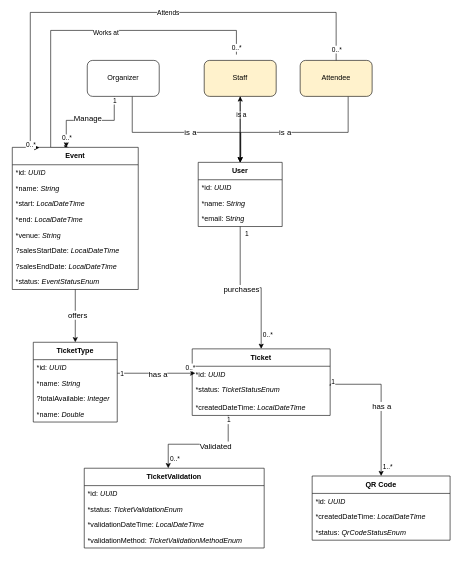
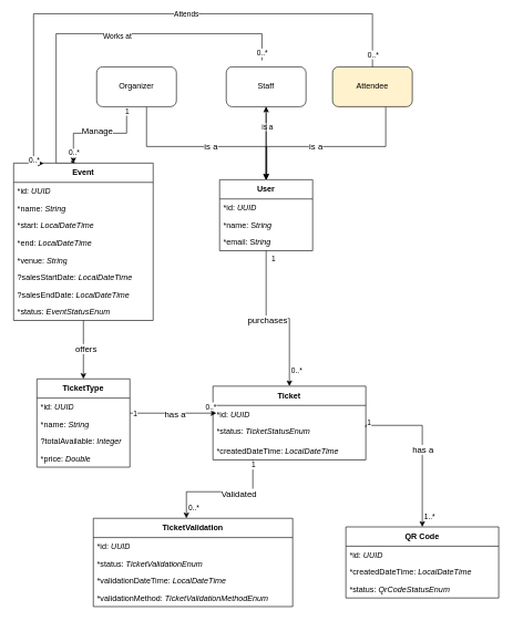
  <mxCell id="0" />
  <mxCell id="1" parent="0" />
  <mxCell id="2" style="edgeStyle=orthogonalEdgeStyle;rounded=0;orthogonalLoop=1;jettySize=auto;html=1;entryX=0.5;entryY=0;entryDx=0;entryDy=0;" edge="1" parent="1" source="8" target="35"><mxGeometry relative="1" as="geometry"><Array as="points"><mxPoint x="220" y="220" /><mxPoint x="400" y="220" /></Array></mxGeometry></mxCell>
  <mxCell id="3" value="is a" style="edgeLabel;html=1;align=center;verticalAlign=middle;resizable=0;points=[];fontSize=13;" vertex="1" connectable="0" parent="2"><mxGeometry x="0.077" y="1" relative="1" as="geometry"><mxPoint as="offset" /></mxGeometry></mxCell>
  <mxCell id="4" style="edgeStyle=orthogonalEdgeStyle;rounded=0;orthogonalLoop=1;jettySize=auto;html=1;" edge="1" parent="1" source="8" target="21"><mxGeometry relative="1" as="geometry"><Array as="points"><mxPoint x="190" y="200" /><mxPoint x="110" y="200" /></Array></mxGeometry></mxCell>
  <mxCell id="5" value="Manage" style="edgeLabel;html=1;align=center;verticalAlign=middle;resizable=0;points=[];fontSize=13;" vertex="1" connectable="0" parent="4"><mxGeometry x="0.033" y="-5" relative="1" as="geometry"><mxPoint as="offset" /></mxGeometry></mxCell>
  <mxCell id="6" value="1" style="edgeLabel;html=1;align=center;verticalAlign=middle;resizable=0;points=[];" vertex="1" connectable="0" parent="4"><mxGeometry x="-0.924" relative="1" as="geometry"><mxPoint as="offset" /></mxGeometry></mxCell>
  <mxCell id="7" value="0..*" style="edgeLabel;html=1;align=center;verticalAlign=middle;resizable=0;points=[];" vertex="1" connectable="0" parent="4"><mxGeometry x="0.809" relative="1" as="geometry"><mxPoint as="offset" /></mxGeometry></mxCell>
  <mxCell id="8" value="Organizer" style="rounded=1;whiteSpace=wrap;html=1;" vertex="1" parent="1"><mxGeometry x="145" y="100" width="120" height="60" as="geometry" /></mxCell>
  <mxCell id="9" style="edgeStyle=orthogonalEdgeStyle;rounded=0;orthogonalLoop=1;jettySize=auto;html=1;" edge="1" parent="1" source="15"><mxGeometry relative="1" as="geometry"><mxPoint x="400" y="270" as="targetPoint" /></mxGeometry></mxCell>
  <mxCell id="10" value="is a" style="edgeLabel;html=1;align=center;verticalAlign=middle;resizable=0;points=[];" vertex="1" connectable="0" parent="9"><mxGeometry x="-0.461" y="1" relative="1" as="geometry"><mxPoint as="offset" /></mxGeometry></mxCell>
  <mxCell id="11" style="edgeStyle=orthogonalEdgeStyle;rounded=0;orthogonalLoop=1;jettySize=auto;html=1;entryX=0.452;entryY=0.002;entryDx=0;entryDy=0;entryPerimeter=0;" edge="1" parent="1" target="21"><mxGeometry relative="1" as="geometry"><mxPoint x="84" y="240" as="targetPoint" /><mxPoint x="393.708" y="90.3" as="sourcePoint" /><Array as="points"><mxPoint x="394" y="50" /><mxPoint x="84" y="50" /><mxPoint x="84" y="245" /></Array></mxGeometry></mxCell>
  <mxCell id="12" value="Works at" style="edgeLabel;html=1;align=center;verticalAlign=middle;resizable=0;points=[];" vertex="1" connectable="0" parent="11"><mxGeometry x="-0.1" y="3" relative="1" as="geometry"><mxPoint as="offset" /></mxGeometry></mxCell>
  <mxCell id="13" value="0..*" style="edgeLabel;html=1;align=center;verticalAlign=middle;resizable=0;points=[];" vertex="1" connectable="0" parent="11"><mxGeometry x="0.891" y="-1" relative="1" as="geometry"><mxPoint y="13" as="offset" /></mxGeometry></mxCell>
  <mxCell id="14" value="0..*" style="edgeLabel;html=1;align=center;verticalAlign=middle;resizable=0;points=[];" vertex="1" connectable="0" parent="11"><mxGeometry x="-0.96" relative="1" as="geometry"><mxPoint as="offset" /></mxGeometry></mxCell>
- <mxCell id="15" value="Staff" style="rounded=1;whiteSpace=wrap;html=1;fillColor=#fff2cc;" vertex="1" parent="1"><mxGeometry x="340" y="100" width="120" height="60" as="geometry" /></mxCell>
+ <mxCell id="15" value="Staff" style="rounded=1;whiteSpace=wrap;html=1;" vertex="1" parent="1"><mxGeometry x="340" y="100" width="120" height="60" as="geometry" /></mxCell>
  <mxCell id="16" style="edgeStyle=orthogonalEdgeStyle;rounded=0;orthogonalLoop=1;jettySize=auto;html=1;entryX=0.5;entryY=0;entryDx=0;entryDy=0;" edge="1" parent="1" source="18" target="35"><mxGeometry relative="1" as="geometry"><mxPoint x="400" y="250" as="targetPoint" /><Array as="points"><mxPoint x="580" y="220" /><mxPoint x="401" y="220" /><mxPoint x="401" y="260" /><mxPoint x="400" y="260" /></Array></mxGeometry></mxCell>
  <mxCell id="17" value="is a" style="edgeLabel;html=1;align=center;verticalAlign=middle;resizable=0;points=[];fontSize=13;" vertex="1" connectable="0" parent="16"><mxGeometry x="0.148" y="-1" relative="1" as="geometry"><mxPoint as="offset" /></mxGeometry></mxCell>
  <mxCell id="18" value="Attendee" style="rounded=1;whiteSpace=wrap;html=1;fillColor=#fff2cc;" vertex="1" parent="1"><mxGeometry x="500" y="100" width="120" height="60" as="geometry" /></mxCell>
  <mxCell id="19" style="edgeStyle=orthogonalEdgeStyle;rounded=0;orthogonalLoop=1;jettySize=auto;html=1;entryX=0.5;entryY=0;entryDx=0;entryDy=0;" edge="1" parent="1" source="21" target="51"><mxGeometry relative="1" as="geometry" /></mxCell>
  <mxCell id="20" value="offers" style="edgeLabel;html=1;align=center;verticalAlign=middle;resizable=0;points=[];fontSize=13;" vertex="1" connectable="0" parent="19"><mxGeometry x="-0.042" y="3" relative="1" as="geometry"><mxPoint as="offset" /></mxGeometry></mxCell>
  <mxCell id="21" value="Event" style="swimlane;fontStyle=1;align=center;verticalAlign=middle;childLayout=stackLayout;horizontal=1;startSize=29;horizontalStack=0;resizeParent=1;resizeParentMax=0;resizeLast=0;collapsible=0;marginBottom=0;html=1;whiteSpace=wrap;" vertex="1" parent="1"><mxGeometry x="20" y="245" width="210" height="237" as="geometry" /></mxCell>
  <mxCell id="22" value="*id:&amp;nbsp;&lt;i&gt;UUID&lt;/i&gt;" style="text;strokeColor=none;fillColor=none;align=left;verticalAlign=top;spacingLeft=4;spacingRight=4;overflow=hidden;rotatable=0;points=[[0,0.5],[1,0.5]];portConstraint=eastwest;whiteSpace=wrap;html=1;" vertex="1" parent="21"><mxGeometry y="29" width="210" height="26" as="geometry" /></mxCell>
  <mxCell id="23" value="&lt;span style=&quot;text-align: center;&quot;&gt;*name: &lt;i&gt;String&lt;/i&gt;&lt;/span&gt;" style="text;strokeColor=none;fillColor=none;align=left;verticalAlign=top;spacingLeft=4;spacingRight=4;overflow=hidden;rotatable=0;points=[[0,0.5],[1,0.5]];portConstraint=eastwest;whiteSpace=wrap;html=1;" vertex="1" parent="21"><mxGeometry y="55" width="210" height="26" as="geometry" /></mxCell>
  <mxCell id="24" value="*start: &lt;i&gt;LocalDateTime&lt;/i&gt;" style="text;strokeColor=none;fillColor=none;align=left;verticalAlign=top;spacingLeft=4;spacingRight=4;overflow=hidden;rotatable=0;points=[[0,0.5],[1,0.5]];portConstraint=eastwest;whiteSpace=wrap;html=1;" vertex="1" parent="21"><mxGeometry y="81" width="210" height="26" as="geometry" /></mxCell>
  <mxCell id="25" value="*end: &lt;i&gt;LocalDateTime&lt;/i&gt;" style="text;strokeColor=none;fillColor=none;align=left;verticalAlign=top;spacingLeft=4;spacingRight=4;overflow=hidden;rotatable=0;points=[[0,0.5],[1,0.5]];portConstraint=eastwest;whiteSpace=wrap;html=1;" vertex="1" parent="21"><mxGeometry y="107" width="210" height="26" as="geometry" /></mxCell>
  <mxCell id="26" value="*venue: &lt;i&gt;String&lt;/i&gt;" style="text;strokeColor=none;fillColor=none;align=left;verticalAlign=top;spacingLeft=4;spacingRight=4;overflow=hidden;rotatable=0;points=[[0,0.5],[1,0.5]];portConstraint=eastwest;whiteSpace=wrap;html=1;" vertex="1" parent="21"><mxGeometry y="133" width="210" height="26" as="geometry" /></mxCell>
  <mxCell id="27" value="?salesStartDate: &lt;i&gt;LocalDateTime&lt;/i&gt;" style="text;strokeColor=none;fillColor=none;align=left;verticalAlign=top;spacingLeft=4;spacingRight=4;overflow=hidden;rotatable=0;points=[[0,0.5],[1,0.5]];portConstraint=eastwest;whiteSpace=wrap;html=1;" vertex="1" parent="21"><mxGeometry y="159" width="210" height="26" as="geometry" /></mxCell>
  <mxCell id="28" value="?salesEndDate:&amp;nbsp;&lt;i&gt;LocalDateTime&lt;/i&gt;" style="text;strokeColor=none;fillColor=none;align=left;verticalAlign=top;spacingLeft=4;spacingRight=4;overflow=hidden;rotatable=0;points=[[0,0.5],[1,0.5]];portConstraint=eastwest;whiteSpace=wrap;html=1;" vertex="1" parent="21"><mxGeometry y="185" width="210" height="26" as="geometry" /></mxCell>
  <mxCell id="29" value="*status: &lt;i&gt;EventStatusEnum&lt;/i&gt;" style="text;strokeColor=none;fillColor=none;align=left;verticalAlign=top;spacingLeft=4;spacingRight=4;overflow=hidden;rotatable=0;points=[[0,0.5],[1,0.5]];portConstraint=eastwest;whiteSpace=wrap;html=1;" vertex="1" parent="21"><mxGeometry y="211" width="210" height="26" as="geometry" /></mxCell>
  <mxCell id="30" value="" style="edgeStyle=orthogonalEdgeStyle;rounded=0;orthogonalLoop=1;jettySize=auto;html=1;fontSize=13;" edge="1" parent="1" source="35" target="15"><mxGeometry relative="1" as="geometry" /></mxCell>
  <mxCell id="31" style="edgeStyle=orthogonalEdgeStyle;rounded=0;orthogonalLoop=1;jettySize=auto;html=1;entryX=0.5;entryY=0;entryDx=0;entryDy=0;" edge="1" parent="1" source="35" target="47"><mxGeometry relative="1" as="geometry" /></mxCell>
  <mxCell id="32" value="purchases" style="edgeLabel;html=1;align=center;verticalAlign=middle;resizable=0;points=[];fontSize=13;" vertex="1" connectable="0" parent="31"><mxGeometry x="-0.138" y="-2" relative="1" as="geometry"><mxPoint as="offset" /></mxGeometry></mxCell>
  <mxCell id="33" value="0..*" style="edgeLabel;html=1;align=center;verticalAlign=middle;resizable=0;points=[];" vertex="1" connectable="0" parent="31"><mxGeometry x="0.765" y="-1" relative="1" as="geometry"><mxPoint x="11" y="3" as="offset" /></mxGeometry></mxCell>
  <mxCell id="34" value="1" style="edgeLabel;html=1;align=center;verticalAlign=middle;resizable=0;points=[];" vertex="1" connectable="0" parent="31"><mxGeometry x="-0.928" relative="1" as="geometry"><mxPoint x="10" y="3" as="offset" /></mxGeometry></mxCell>
  <mxCell id="35" value="User" style="swimlane;fontStyle=1;align=center;verticalAlign=middle;childLayout=stackLayout;horizontal=1;startSize=29;horizontalStack=0;resizeParent=1;resizeParentMax=0;resizeLast=0;collapsible=0;marginBottom=0;html=1;whiteSpace=wrap;" vertex="1" parent="1"><mxGeometry x="330" y="270" width="140" height="107" as="geometry" /></mxCell>
  <mxCell id="36" value="*id:&amp;nbsp;&lt;i&gt;UUID&lt;/i&gt;" style="text;strokeColor=none;fillColor=none;align=left;verticalAlign=top;spacingLeft=4;spacingRight=4;overflow=hidden;rotatable=0;points=[[0,0.5],[1,0.5]];portConstraint=eastwest;whiteSpace=wrap;html=1;" vertex="1" parent="35"><mxGeometry y="29" width="140" height="26" as="geometry" /></mxCell>
  <mxCell id="37" value="&lt;div&gt;*name: S&lt;i&gt;tring&lt;/i&gt;&lt;/div&gt;" style="text;strokeColor=none;fillColor=none;align=left;verticalAlign=top;spacingLeft=4;spacingRight=4;overflow=hidden;rotatable=0;points=[[0,0.5],[1,0.5]];portConstraint=eastwest;whiteSpace=wrap;html=1;" vertex="1" parent="35"><mxGeometry y="55" width="140" height="26" as="geometry" /></mxCell>
  <mxCell id="38" value="*email&lt;span style=&quot;color: light-dark(rgb(0, 0, 0), rgb(255, 255, 255)); background-color: transparent;&quot;&gt;: S&lt;i&gt;tring&lt;/i&gt;&lt;/span&gt;" style="text;strokeColor=none;fillColor=none;align=left;verticalAlign=top;spacingLeft=4;spacingRight=4;overflow=hidden;rotatable=0;points=[[0,0.5],[1,0.5]];portConstraint=eastwest;whiteSpace=wrap;html=1;" vertex="1" parent="35"><mxGeometry y="81" width="140" height="26" as="geometry" /></mxCell>
  <mxCell id="39" style="edgeStyle=orthogonalEdgeStyle;rounded=0;orthogonalLoop=1;jettySize=auto;html=1;entryX=0.215;entryY=0.002;entryDx=0;entryDy=0;exitX=0.5;exitY=0;exitDx=0;exitDy=0;entryPerimeter=0;" edge="1" parent="1" source="18" target="21"><mxGeometry relative="1" as="geometry"><mxPoint x="524.06" y="70" as="sourcePoint" /><mxPoint x="50" y="223.48" as="targetPoint" /><Array as="points"><mxPoint x="560" y="20" /><mxPoint x="50" y="20" /><mxPoint x="50" y="245" /></Array></mxGeometry></mxCell>
  <mxCell id="40" value="Attends" style="edgeLabel;html=1;align=center;verticalAlign=middle;resizable=0;points=[];" vertex="1" connectable="0" parent="39"><mxGeometry x="-0.13" relative="1" as="geometry"><mxPoint as="offset" /></mxGeometry></mxCell>
  <mxCell id="41" value="0..*" style="edgeLabel;html=1;align=center;verticalAlign=middle;resizable=0;points=[];" vertex="1" connectable="0" parent="39"><mxGeometry x="0.879" relative="1" as="geometry"><mxPoint y="30" as="offset" /></mxGeometry></mxCell>
  <mxCell id="42" value="0..*" style="edgeLabel;html=1;align=center;verticalAlign=middle;resizable=0;points=[];" vertex="1" connectable="0" parent="39"><mxGeometry x="-0.955" y="1" relative="1" as="geometry"><mxPoint x="1" as="offset" /></mxGeometry></mxCell>
  <mxCell id="43" style="edgeStyle=orthogonalEdgeStyle;rounded=0;orthogonalLoop=1;jettySize=auto;html=1;" edge="1" parent="1" source="47" target="64"><mxGeometry relative="1" as="geometry"><Array as="points"><mxPoint x="380" y="740" /><mxPoint x="280" y="740" /></Array></mxGeometry></mxCell>
  <mxCell id="44" value="Validated" style="edgeLabel;html=1;align=center;verticalAlign=middle;resizable=0;points=[];fontSize=13;" vertex="1" connectable="0" parent="43"><mxGeometry x="-0.252" y="1" relative="1" as="geometry"><mxPoint y="1" as="offset" /></mxGeometry></mxCell>
  <mxCell id="45" value="1" style="edgeLabel;html=1;align=center;verticalAlign=middle;resizable=0;points=[];" vertex="1" connectable="0" parent="43"><mxGeometry x="-0.928" relative="1" as="geometry"><mxPoint as="offset" /></mxGeometry></mxCell>
  <mxCell id="46" value="0..*" style="edgeLabel;html=1;align=center;verticalAlign=middle;resizable=0;points=[];" vertex="1" connectable="0" parent="43"><mxGeometry x="0.821" y="1" relative="1" as="geometry"><mxPoint x="9" as="offset" /></mxGeometry></mxCell>
  <mxCell id="47" value="Ticket" style="swimlane;fontStyle=1;align=center;verticalAlign=middle;childLayout=stackLayout;horizontal=1;startSize=29;horizontalStack=0;resizeParent=1;resizeParentMax=0;resizeLast=0;collapsible=0;marginBottom=0;html=1;whiteSpace=wrap;" vertex="1" parent="1"><mxGeometry x="320" y="581" width="230" height="111" as="geometry" /></mxCell>
  <mxCell id="48" value="*id:&amp;nbsp;&lt;i&gt;UUID&lt;/i&gt;" style="text;strokeColor=none;fillColor=none;align=left;verticalAlign=top;spacingLeft=4;spacingRight=4;overflow=hidden;rotatable=0;points=[[0,0.5],[1,0.5]];portConstraint=eastwest;whiteSpace=wrap;html=1;" vertex="1" parent="47"><mxGeometry y="29" width="230" height="26" as="geometry" /></mxCell>
  <mxCell id="49" value="&lt;div&gt;*status:&amp;nbsp;&lt;i&gt;TicketStatusEnum&lt;/i&gt;&lt;/div&gt;" style="text;strokeColor=none;fillColor=none;align=left;verticalAlign=top;spacingLeft=4;spacingRight=4;overflow=hidden;rotatable=0;points=[[0,0.5],[1,0.5]];portConstraint=eastwest;whiteSpace=wrap;html=1;" vertex="1" parent="47"><mxGeometry y="55" width="230" height="30" as="geometry" /></mxCell>
  <mxCell id="50" value="&lt;div&gt;*createdDateTime:&amp;nbsp;&lt;i&gt;LocalDateTime&lt;/i&gt;&lt;/div&gt;" style="text;strokeColor=none;fillColor=none;align=left;verticalAlign=top;spacingLeft=4;spacingRight=4;overflow=hidden;rotatable=0;points=[[0,0.5],[1,0.5]];portConstraint=eastwest;whiteSpace=wrap;html=1;" vertex="1" parent="47"><mxGeometry y="85" width="230" height="26" as="geometry" /></mxCell>
  <mxCell id="51" value="TicketType" style="swimlane;fontStyle=1;align=center;verticalAlign=middle;childLayout=stackLayout;horizontal=1;startSize=29;horizontalStack=0;resizeParent=1;resizeParentMax=0;resizeLast=0;collapsible=0;marginBottom=0;html=1;whiteSpace=wrap;" vertex="1" parent="1"><mxGeometry x="55" y="570" width="140" height="133" as="geometry" /></mxCell>
  <mxCell id="52" value="*id:&amp;nbsp;&lt;i&gt;UUID&lt;/i&gt;" style="text;strokeColor=none;fillColor=none;align=left;verticalAlign=top;spacingLeft=4;spacingRight=4;overflow=hidden;rotatable=0;points=[[0,0.5],[1,0.5]];portConstraint=eastwest;whiteSpace=wrap;html=1;" vertex="1" parent="51"><mxGeometry y="29" width="140" height="26" as="geometry" /></mxCell>
  <mxCell id="53" value="&lt;span style=&quot;text-align: center;&quot;&gt;*name: &lt;i&gt;String&lt;/i&gt;&lt;/span&gt;" style="text;strokeColor=none;fillColor=none;align=left;verticalAlign=top;spacingLeft=4;spacingRight=4;overflow=hidden;rotatable=0;points=[[0,0.5],[1,0.5]];portConstraint=eastwest;whiteSpace=wrap;html=1;" vertex="1" parent="51"><mxGeometry y="55" width="140" height="26" as="geometry" /></mxCell>
  <mxCell id="54" value="?totalAvailable: &lt;i&gt;Integer&lt;/i&gt;" style="text;strokeColor=none;fillColor=none;align=left;verticalAlign=top;spacingLeft=4;spacingRight=4;overflow=hidden;rotatable=0;points=[[0,0.5],[1,0.5]];portConstraint=eastwest;whiteSpace=wrap;html=1;" vertex="1" parent="51"><mxGeometry y="81" width="140" height="26" as="geometry" /></mxCell>
- <mxCell id="55" value="*name: &lt;i&gt;Double&lt;/i&gt;" style="text;strokeColor=none;fillColor=none;align=left;verticalAlign=top;spacingLeft=4;spacingRight=4;overflow=hidden;rotatable=0;points=[[0,0.5],[1,0.5]];portConstraint=eastwest;whiteSpace=wrap;html=1;" vertex="1" parent="51"><mxGeometry y="107" width="140" height="26" as="geometry" /></mxCell>
+ <mxCell id="55" value="*price: &lt;i&gt;Double&lt;/i&gt;" style="text;strokeColor=none;fillColor=none;align=left;verticalAlign=top;spacingLeft=4;spacingRight=4;overflow=hidden;rotatable=0;points=[[0,0.5],[1,0.5]];portConstraint=eastwest;whiteSpace=wrap;html=1;" vertex="1" parent="51"><mxGeometry y="107" width="140" height="26" as="geometry" /></mxCell>
  <mxCell id="56" value="QR Code" style="swimlane;fontStyle=1;align=center;verticalAlign=middle;childLayout=stackLayout;horizontal=1;startSize=29;horizontalStack=0;resizeParent=1;resizeParentMax=0;resizeLast=0;collapsible=0;marginBottom=0;html=1;whiteSpace=wrap;" vertex="1" parent="1"><mxGeometry x="520" y="793" width="230" height="107" as="geometry" /></mxCell>
  <mxCell id="57" value="&lt;span style=&quot;text-align: center;&quot;&gt;*id: &lt;i&gt;UUID&lt;/i&gt;&lt;/span&gt;" style="text;strokeColor=none;fillColor=none;align=left;verticalAlign=top;spacingLeft=4;spacingRight=4;overflow=hidden;rotatable=0;points=[[0,0.5],[1,0.5]];portConstraint=eastwest;whiteSpace=wrap;html=1;" vertex="1" parent="56"><mxGeometry y="29" width="230" height="26" as="geometry" /></mxCell>
  <mxCell id="58" value="&lt;span style=&quot;text-align: center;&quot;&gt;*createdDateTime: &lt;i&gt;LocalDateTime&lt;/i&gt;&lt;/span&gt;" style="text;strokeColor=none;fillColor=none;align=left;verticalAlign=top;spacingLeft=4;spacingRight=4;overflow=hidden;rotatable=0;points=[[0,0.5],[1,0.5]];portConstraint=eastwest;whiteSpace=wrap;html=1;" vertex="1" parent="56"><mxGeometry y="55" width="230" height="26" as="geometry" /></mxCell>
  <mxCell id="59" value="&lt;span style=&quot;text-align: center;&quot;&gt;*status: &lt;i&gt;QrCodeStatusEnum&lt;/i&gt;&lt;/span&gt;" style="text;strokeColor=none;fillColor=none;align=left;verticalAlign=top;spacingLeft=4;spacingRight=4;overflow=hidden;rotatable=0;points=[[0,0.5],[1,0.5]];portConstraint=eastwest;whiteSpace=wrap;html=1;" vertex="1" parent="56"><mxGeometry y="81" width="230" height="26" as="geometry" /></mxCell>
  <mxCell id="60" style="edgeStyle=orthogonalEdgeStyle;rounded=0;orthogonalLoop=1;jettySize=auto;html=1;entryX=-0.021;entryY=0.407;entryDx=0;entryDy=0;entryPerimeter=0;" edge="1" parent="1" source="51"><mxGeometry relative="1" as="geometry"><mxPoint x="325.17" y="621.617" as="targetPoint" /><Array as="points"><mxPoint x="90" y="622" /><mxPoint x="300" y="622" /></Array></mxGeometry></mxCell>
  <mxCell id="61" value="has a" style="edgeLabel;html=1;align=center;verticalAlign=middle;resizable=0;points=[];fontSize=13;" vertex="1" connectable="0" parent="60"><mxGeometry x="0.023" y="-1" relative="1" as="geometry"><mxPoint as="offset" /></mxGeometry></mxCell>
  <mxCell id="62" value="1" style="edgeLabel;html=1;align=center;verticalAlign=middle;resizable=0;points=[];" vertex="1" connectable="0" parent="60"><mxGeometry x="-0.897" relative="1" as="geometry"><mxPoint as="offset" /></mxGeometry></mxCell>
  <mxCell id="63" value="0..*" style="edgeLabel;html=1;align=center;verticalAlign=middle;resizable=0;points=[];" vertex="1" connectable="0" parent="60"><mxGeometry x="0.855" y="-1" relative="1" as="geometry"><mxPoint y="-11" as="offset" /></mxGeometry></mxCell>
  <mxCell id="64" value="TicketValidation" style="swimlane;fontStyle=1;align=center;verticalAlign=middle;childLayout=stackLayout;horizontal=1;startSize=29;horizontalStack=0;resizeParent=1;resizeParentMax=0;resizeLast=0;collapsible=0;marginBottom=0;html=1;whiteSpace=wrap;" vertex="1" parent="1"><mxGeometry x="140" y="780" width="300" height="133" as="geometry" /></mxCell>
  <mxCell id="65" value="&lt;span style=&quot;text-align: center;&quot;&gt;*id: &lt;i&gt;UUID&lt;/i&gt;&lt;/span&gt;" style="text;strokeColor=none;fillColor=none;align=left;verticalAlign=top;spacingLeft=4;spacingRight=4;overflow=hidden;rotatable=0;points=[[0,0.5],[1,0.5]];portConstraint=eastwest;whiteSpace=wrap;html=1;" vertex="1" parent="64"><mxGeometry y="29" width="300" height="26" as="geometry" /></mxCell>
  <mxCell id="66" value="&lt;span style=&quot;text-align: center;&quot;&gt;*status: &lt;i&gt;TicketValidationEnum&lt;/i&gt;&lt;/span&gt;" style="text;strokeColor=none;fillColor=none;align=left;verticalAlign=top;spacingLeft=4;spacingRight=4;overflow=hidden;rotatable=0;points=[[0,0.5],[1,0.5]];portConstraint=eastwest;whiteSpace=wrap;html=1;" vertex="1" parent="64"><mxGeometry y="55" width="300" height="26" as="geometry" /></mxCell>
  <mxCell id="67" value="&lt;div style=&quot;text-align: center;&quot;&gt;*validationDateTime: &lt;i&gt;LocalDateTime&lt;/i&gt;&lt;/div&gt;" style="text;strokeColor=none;fillColor=none;align=left;verticalAlign=top;spacingLeft=4;spacingRight=4;overflow=hidden;rotatable=0;points=[[0,0.5],[1,0.5]];portConstraint=eastwest;whiteSpace=wrap;html=1;" vertex="1" parent="64"><mxGeometry y="81" width="300" height="26" as="geometry" /></mxCell>
  <mxCell id="68" value="&lt;span style=&quot;text-align: center;&quot;&gt;*validationMethod: &lt;i&gt;TicketValidationMethodEnum&lt;/i&gt;&lt;/span&gt;" style="text;strokeColor=none;fillColor=none;align=left;verticalAlign=top;spacingLeft=4;spacingRight=4;overflow=hidden;rotatable=0;points=[[0,0.5],[1,0.5]];portConstraint=eastwest;whiteSpace=wrap;html=1;" vertex="1" parent="64"><mxGeometry y="107" width="300" height="26" as="geometry" /></mxCell>
  <mxCell id="69" style="edgeStyle=orthogonalEdgeStyle;rounded=0;orthogonalLoop=1;jettySize=auto;html=1;exitX=1;exitY=1.266;exitDx=0;exitDy=0;exitPerimeter=0;" edge="1" parent="1" source="48" target="56"><mxGeometry relative="1" as="geometry"><mxPoint x="560.92" y="619.137" as="sourcePoint" /><Array as="points"><mxPoint x="550" y="640" /><mxPoint x="635" y="640" /></Array></mxGeometry></mxCell>
  <mxCell id="70" value="has a" style="edgeLabel;html=1;align=center;verticalAlign=middle;resizable=0;points=[];fontSize=13;" vertex="1" connectable="0" parent="69"><mxGeometry x="0.033" relative="1" as="geometry"><mxPoint as="offset" /></mxGeometry></mxCell>
  <mxCell id="71" value="1..*" style="edgeLabel;html=1;align=center;verticalAlign=middle;resizable=0;points=[];" vertex="1" connectable="0" parent="69"><mxGeometry x="0.858" relative="1" as="geometry"><mxPoint x="10" y="1" as="offset" /></mxGeometry></mxCell>
  <mxCell id="72" value="1" style="edgeLabel;html=1;align=center;verticalAlign=middle;resizable=0;points=[];" vertex="1" connectable="0" parent="69"><mxGeometry x="-0.942" y="1" relative="1" as="geometry"><mxPoint y="-4" as="offset" /></mxGeometry></mxCell>
